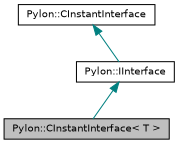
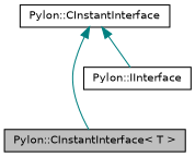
  digraph {
    node [color=black fillcolor=white fontname=Helvetica fontsize=10 shape=record style=filled]
    edge [color=teal dir=back fontname=Helvetica fontsize=10 labelfontname=Helvetica labelfontsize=10 style=solid]
    n1 [fillcolor=grey75 fontcolor=black height=0.2 label="Pylon::CInstantInterface\< T \>" width=0.4]
    n2 [height=0.2 label="Pylon::IInterface" width=0.4]
    n3 [height=0.2 label="Pylon::CInstantInterface" width=0.4]
-   n2 -> n1
+   n3 -> n1
    n3 -> n2
  }
